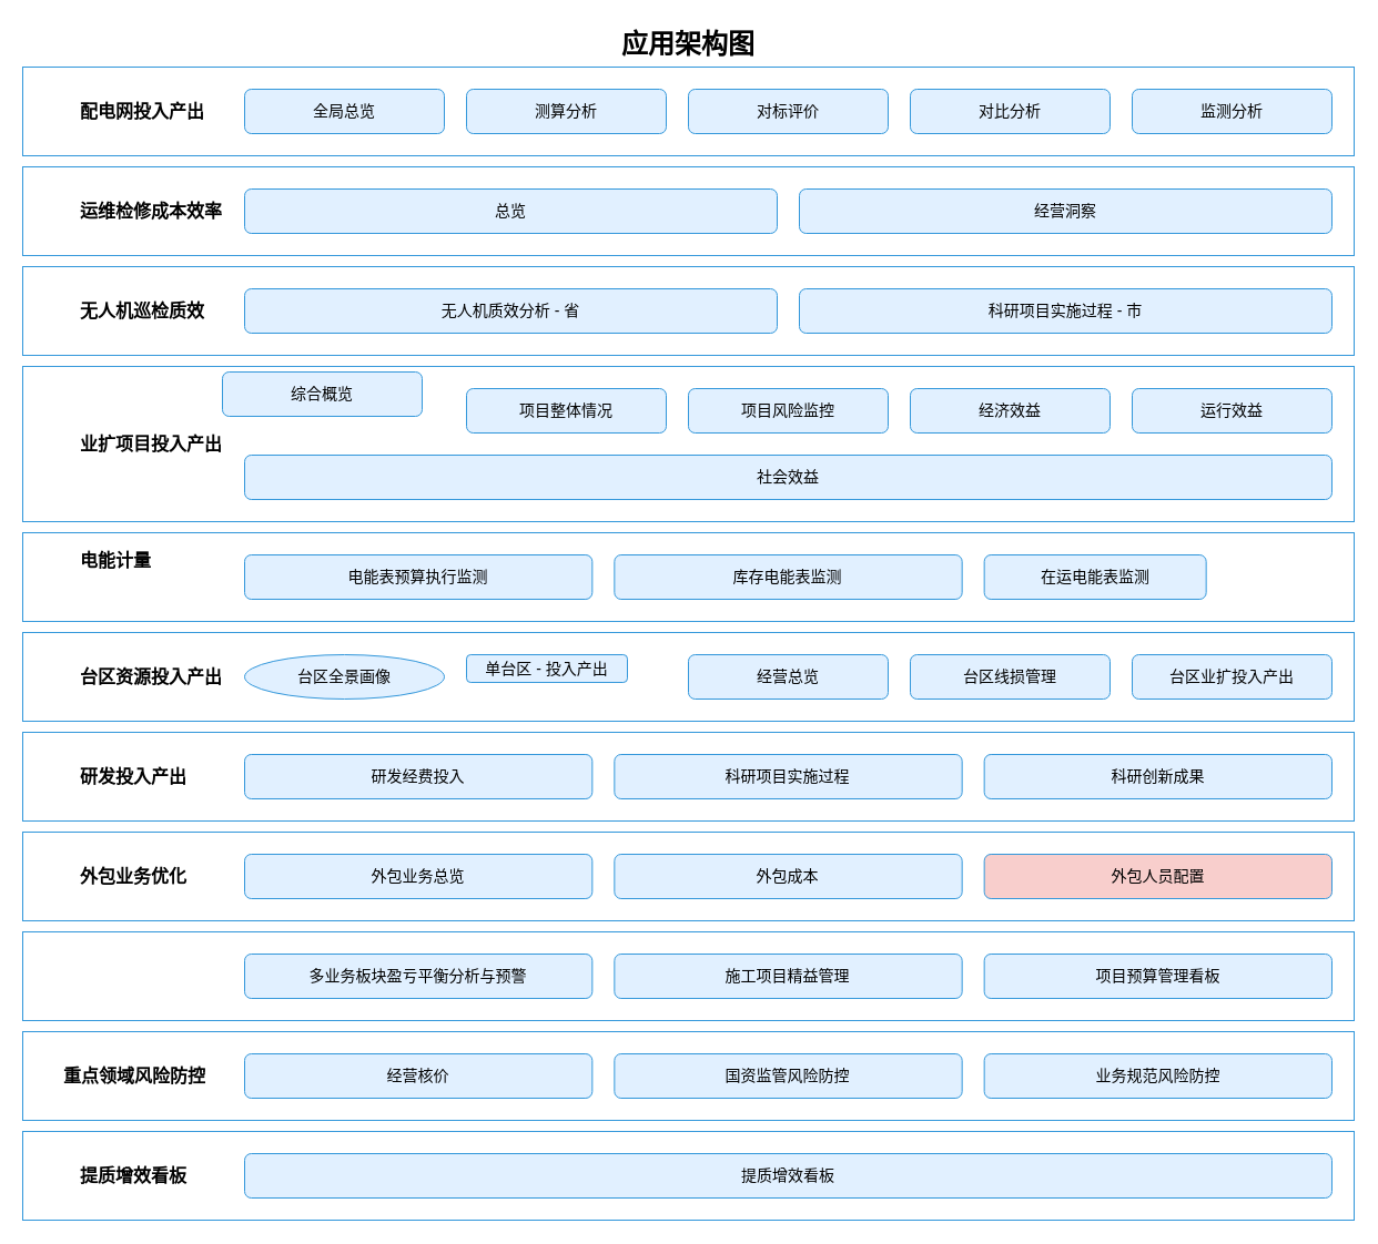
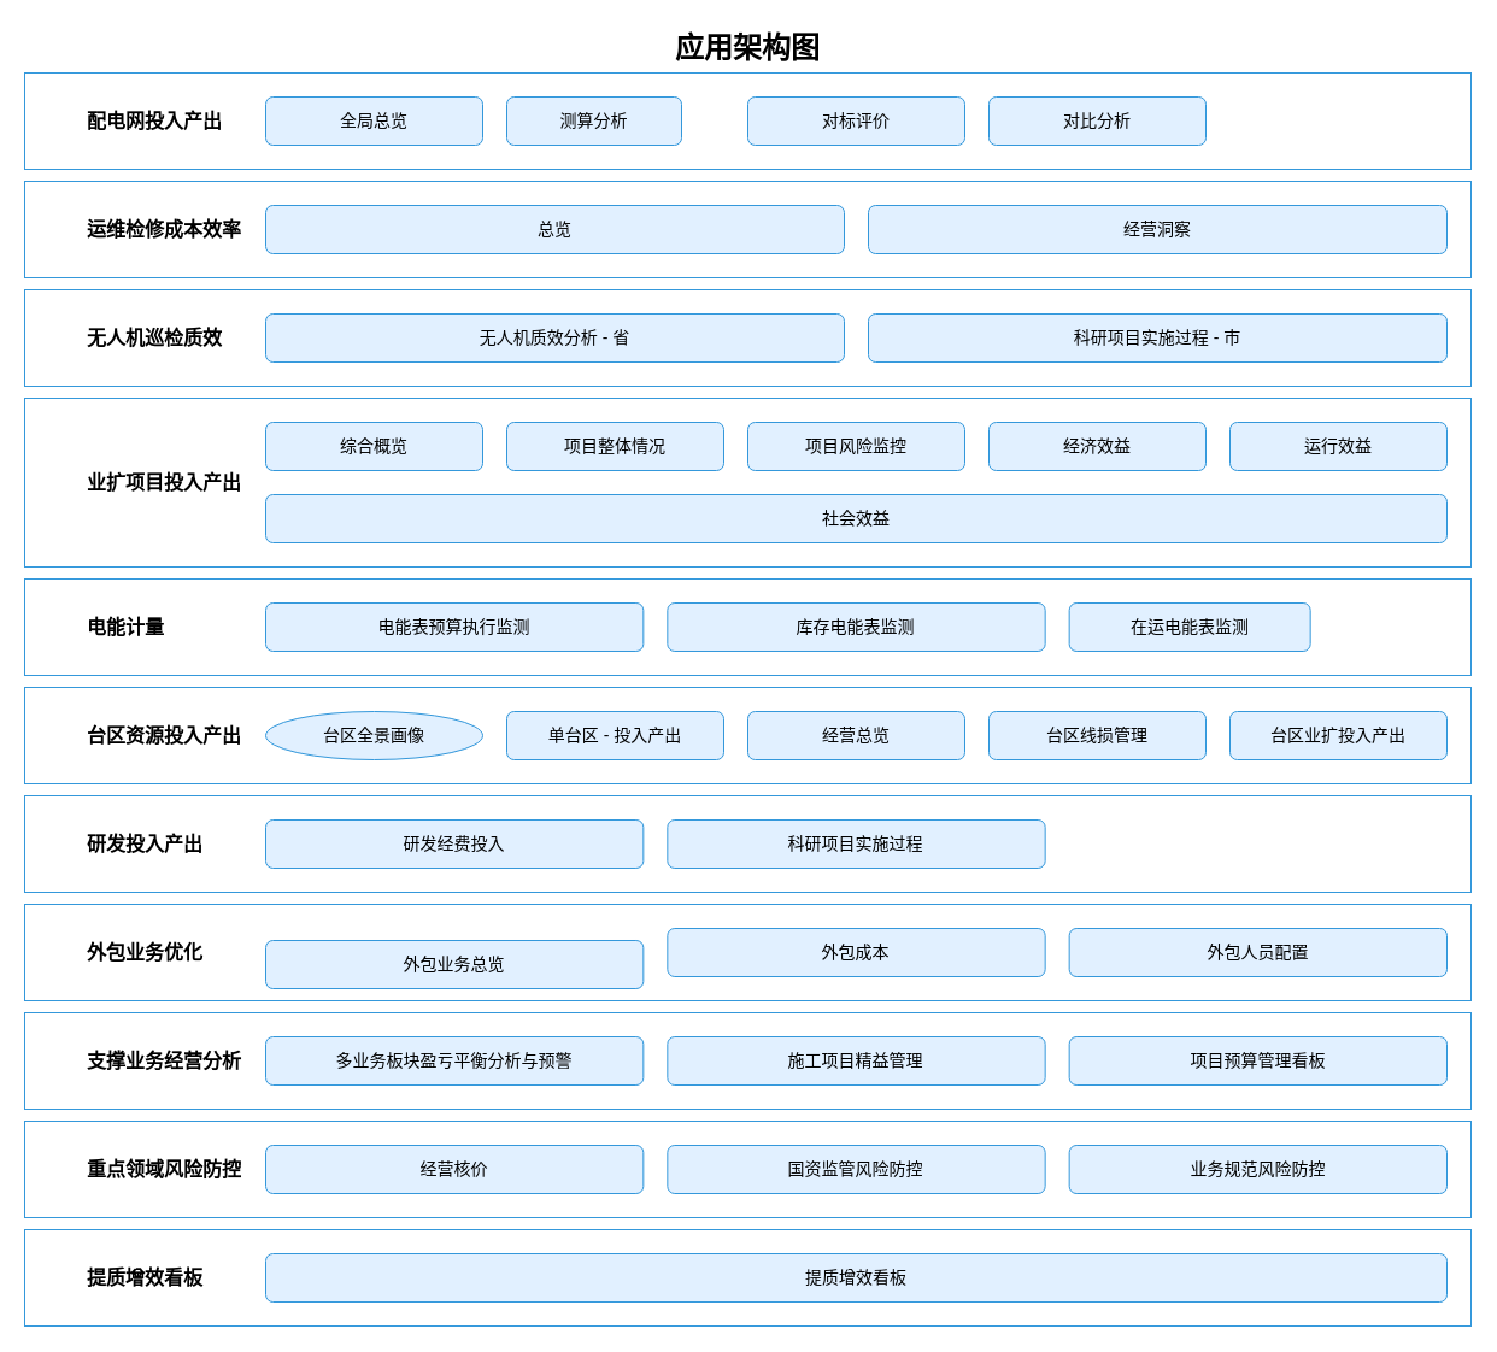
  <mxCell id="0" />
  <mxCell id="1" parent="0" />
  <mxCell id="2" value="应用架构图" style="text;align=center;verticalAlign=middle;whiteSpace=wrap;html=1;fontSize=24;fontStyle=1" parent="1" vertex="1"><mxGeometry x="495" y="20" width="250" height="40" as="geometry" /></mxCell>
  <mxCell id="3" value="" style="rounded=0;whiteSpace=wrap;html=1;fillColor=none;strokeColor=#3498db" parent="1" vertex="1"><mxGeometry x="20" y="60" width="1200" height="80" as="geometry" /></mxCell>
  <mxCell id="4" value="配电网投入产出" style="text;align=left;verticalAlign=middle;whiteSpace=wrap;html=1;fontSize=16;fontStyle=1" parent="1" vertex="1"><mxGeometry x="70" y="85" width="140" height="30" as="geometry" /></mxCell>
  <mxCell id="5" value="全局总览" style="rounded=1;whiteSpace=wrap;html=1;fillColor=#e1f0ff;strokeColor=#3498db;fontSize=14" parent="1" vertex="1"><mxGeometry x="220" y="80" width="180" height="40" as="geometry" /></mxCell>
- <mxCell id="6" value="测算分析" style="rounded=1;whiteSpace=wrap;html=1;fillColor=#e1f0ff;strokeColor=#3498db;fontSize=14" parent="1" vertex="1"><mxGeometry x="420" y="80" width="180" height="40" as="geometry" /></mxCell>
+ <mxCell id="6" value="测算分析" style="rounded=1;whiteSpace=wrap;html=1;fillColor=#e1f0ff;strokeColor=#3498db;fontSize=14" parent="1" vertex="1"><mxGeometry x="420" y="80" width="145" height="40" as="geometry" /></mxCell>
  <mxCell id="7" value="对标评价" style="rounded=1;whiteSpace=wrap;html=1;fillColor=#e1f0ff;strokeColor=#3498db;fontSize=14" parent="1" vertex="1"><mxGeometry x="620" y="80" width="180" height="40" as="geometry" /></mxCell>
  <mxCell id="8" value="对比分析" style="rounded=1;whiteSpace=wrap;html=1;fillColor=#e1f0ff;strokeColor=#3498db;fontSize=14" parent="1" vertex="1"><mxGeometry x="820" y="80" width="180" height="40" as="geometry" /></mxCell>
- <mxCell id="9" value="监测分析" style="rounded=1;whiteSpace=wrap;html=1;fillColor=#e1f0ff;strokeColor=#3498db;fontSize=14" parent="1" vertex="1"><mxGeometry x="1020" y="80" width="180" height="40" as="geometry" /></mxCell>
  <mxCell id="10" value="" style="rounded=0;whiteSpace=wrap;html=1;fillColor=none;strokeColor=#3498db" parent="1" vertex="1"><mxGeometry x="20" y="150" width="1200" height="80" as="geometry" /></mxCell>
  <mxCell id="11" value="运维检修成本效率" style="text;align=left;verticalAlign=middle;whiteSpace=wrap;html=1;fontSize=16;fontStyle=1" parent="1" vertex="1"><mxGeometry x="70" y="175" width="140" height="30" as="geometry" /></mxCell>
  <mxCell id="12" value="总览" style="rounded=1;whiteSpace=wrap;html=1;fillColor=#e1f0ff;strokeColor=#3498db;fontSize=14" parent="1" vertex="1"><mxGeometry x="220" y="170" width="480" height="40" as="geometry" /></mxCell>
  <mxCell id="13" value="经营洞察" style="rounded=1;whiteSpace=wrap;html=1;fillColor=#e1f0ff;strokeColor=#3498db;fontSize=14" parent="1" vertex="1"><mxGeometry x="720" y="170" width="480" height="40" as="geometry" /></mxCell>
  <mxCell id="14" value="" style="rounded=0;whiteSpace=wrap;html=1;fillColor=none;strokeColor=#3498db" parent="1" vertex="1"><mxGeometry x="20" y="240" width="1200" height="80" as="geometry" /></mxCell>
  <mxCell id="15" value="无人机巡检质效" style="text;align=left;verticalAlign=middle;whiteSpace=wrap;html=1;fontSize=16;fontStyle=1" parent="1" vertex="1"><mxGeometry x="70" y="265" width="140" height="30" as="geometry" /></mxCell>
  <mxCell id="16" value="无人机质效分析 - 省" style="rounded=1;whiteSpace=wrap;html=1;fillColor=#e1f0ff;strokeColor=#3498db;fontSize=14" parent="1" vertex="1"><mxGeometry x="220" y="260" width="480" height="40" as="geometry" /></mxCell>
  <mxCell id="17" value="科研项目实施过程 - 市" style="rounded=1;whiteSpace=wrap;html=1;fillColor=#e1f0ff;strokeColor=#3498db;fontSize=14" parent="1" vertex="1"><mxGeometry x="720" y="260" width="480" height="40" as="geometry" /></mxCell>
  <mxCell id="18" value="" style="rounded=0;whiteSpace=wrap;html=1;fillColor=none;strokeColor=#3498db" parent="1" vertex="1"><mxGeometry x="20" y="330" width="1200" height="140" as="geometry" /></mxCell>
  <mxCell id="19" value="业扩项目投入产出" style="text;align=left;verticalAlign=middle;whiteSpace=wrap;html=1;fontSize=16;fontStyle=1" parent="1" vertex="1"><mxGeometry x="70" y="385" width="140" height="30" as="geometry" /></mxCell>
- <mxCell id="20" value="综合概览" style="rounded=1;whiteSpace=wrap;html=1;fillColor=#e1f0ff;strokeColor=#3498db;fontSize=14" parent="1" vertex="1"><mxGeometry x="200" y="335" width="180" height="40" as="geometry" /></mxCell>
+ <mxCell id="20" value="综合概览" style="rounded=1;whiteSpace=wrap;html=1;fillColor=#e1f0ff;strokeColor=#3498db;fontSize=14" parent="1" vertex="1"><mxGeometry x="220" y="350" width="180" height="40" as="geometry" /></mxCell>
  <mxCell id="21" value="项目整体情况" style="rounded=1;whiteSpace=wrap;html=1;fillColor=#e1f0ff;strokeColor=#3498db;fontSize=14" parent="1" vertex="1"><mxGeometry x="420" y="350" width="180" height="40" as="geometry" /></mxCell>
  <mxCell id="22" value="项目风险监控" style="rounded=1;whiteSpace=wrap;html=1;fillColor=#e1f0ff;strokeColor=#3498db;fontSize=14" parent="1" vertex="1"><mxGeometry x="620" y="350" width="180" height="40" as="geometry" /></mxCell>
  <mxCell id="23" value="经济效益" style="rounded=1;whiteSpace=wrap;html=1;fillColor=#e1f0ff;strokeColor=#3498db;fontSize=14" parent="1" vertex="1"><mxGeometry x="820" y="350" width="180" height="40" as="geometry" /></mxCell>
  <mxCell id="24" value="运行效益" style="rounded=1;whiteSpace=wrap;html=1;fillColor=#e1f0ff;strokeColor=#3498db;fontSize=14" parent="1" vertex="1"><mxGeometry x="1020" y="350" width="180" height="40" as="geometry" /></mxCell>
  <mxCell id="25" value="社会效益" style="rounded=1;whiteSpace=wrap;html=1;fillColor=#e1f0ff;strokeColor=#3498db;fontSize=14" parent="1" vertex="1"><mxGeometry x="220" y="410" width="980" height="40" as="geometry" /></mxCell>
  <mxCell id="26" value="" style="rounded=0;whiteSpace=wrap;html=1;fillColor=none;strokeColor=#3498db" parent="1" vertex="1"><mxGeometry x="20" y="480" width="1200" height="80" as="geometry" /></mxCell>
- <mxCell id="27" value="电能计量" style="text;align=left;verticalAlign=middle;whiteSpace=wrap;html=1;fontSize=16;fontStyle=1" parent="1" vertex="1"><mxGeometry x="70" y="490" width="140" height="30" as="geometry" /></mxCell>
+ <mxCell id="27" value="电能计量" style="text;align=left;verticalAlign=middle;whiteSpace=wrap;html=1;fontSize=16;fontStyle=1" parent="1" vertex="1"><mxGeometry x="70" y="505" width="140" height="30" as="geometry" /></mxCell>
  <mxCell id="28" value="电能表预算执行监测" style="rounded=1;whiteSpace=wrap;html=1;fillColor=#e1f0ff;strokeColor=#3498db;fontSize=14" parent="1" vertex="1"><mxGeometry x="220" y="500" width="313.333" height="40" as="geometry" /></mxCell>
  <mxCell id="29" value="库存电能表监测" style="rounded=1;whiteSpace=wrap;html=1;fillColor=#e1f0ff;strokeColor=#3498db;fontSize=14" parent="1" vertex="1"><mxGeometry x="553.333" y="500" width="313.333" height="40" as="geometry" /></mxCell>
  <mxCell id="30" value="在运电能表监测" style="rounded=1;whiteSpace=wrap;html=1;fillColor=#e1f0ff;strokeColor=#3498db;fontSize=14" parent="1" vertex="1"><mxGeometry x="886.667" y="500" width="200" height="40" as="geometry" /></mxCell>
  <mxCell id="31" value="" style="rounded=0;whiteSpace=wrap;html=1;fillColor=none;strokeColor=#3498db" parent="1" vertex="1"><mxGeometry x="20" y="570" width="1200" height="80" as="geometry" /></mxCell>
  <mxCell id="32" value="台区资源投入产出" style="text;align=left;verticalAlign=middle;whiteSpace=wrap;html=1;fontSize=16;fontStyle=1" parent="1" vertex="1"><mxGeometry x="70" y="595" width="140" height="30" as="geometry" /></mxCell>
  <mxCell id="33" value="台区全景画像" style="ellipse;whiteSpace=wrap;html=1;fillColor=#e1f0ff;strokeColor=#3498db;fontSize=14;" parent="1" vertex="1"><mxGeometry x="220" y="590" width="180" height="40" as="geometry" /></mxCell>
- <mxCell id="34" value="单台区 - 投入产出" style="rounded=1;whiteSpace=wrap;html=1;fillColor=#e1f0ff;strokeColor=#3498db;fontSize=14" parent="1" vertex="1"><mxGeometry x="420" y="590" width="145" height="25" as="geometry" /></mxCell>
+ <mxCell id="34" value="单台区 - 投入产出" style="rounded=1;whiteSpace=wrap;html=1;fillColor=#e1f0ff;strokeColor=#3498db;fontSize=14" parent="1" vertex="1"><mxGeometry x="420" y="590" width="180" height="40" as="geometry" /></mxCell>
  <mxCell id="35" value="经营总览" style="rounded=1;whiteSpace=wrap;html=1;fillColor=#e1f0ff;strokeColor=#3498db;fontSize=14" parent="1" vertex="1"><mxGeometry x="620" y="590" width="180" height="40" as="geometry" /></mxCell>
  <mxCell id="36" value="台区线损管理" style="rounded=1;whiteSpace=wrap;html=1;fillColor=#e1f0ff;strokeColor=#3498db;fontSize=14" parent="1" vertex="1"><mxGeometry x="820" y="590" width="180" height="40" as="geometry" /></mxCell>
  <mxCell id="37" value="台区业扩投入产出" style="rounded=1;whiteSpace=wrap;html=1;fillColor=#e1f0ff;strokeColor=#3498db;fontSize=14" parent="1" vertex="1"><mxGeometry x="1020" y="590" width="180" height="40" as="geometry" /></mxCell>
  <mxCell id="38" value="" style="rounded=0;whiteSpace=wrap;html=1;fillColor=none;strokeColor=#3498db" parent="1" vertex="1"><mxGeometry x="20" y="660" width="1200" height="80" as="geometry" /></mxCell>
  <mxCell id="39" value="研发投入产出" style="text;align=left;verticalAlign=middle;whiteSpace=wrap;html=1;fontSize=16;fontStyle=1" parent="1" vertex="1"><mxGeometry x="70" y="685" width="140" height="30" as="geometry" /></mxCell>
  <mxCell id="40" value="研发经费投入" style="rounded=1;whiteSpace=wrap;html=1;fillColor=#e1f0ff;strokeColor=#3498db;fontSize=14" parent="1" vertex="1"><mxGeometry x="220" y="680" width="313.333" height="40" as="geometry" /></mxCell>
  <mxCell id="41" value="科研项目实施过程" style="rounded=1;whiteSpace=wrap;html=1;fillColor=#e1f0ff;strokeColor=#3498db;fontSize=14" parent="1" vertex="1"><mxGeometry x="553.333" y="680" width="313.333" height="40" as="geometry" /></mxCell>
- <mxCell id="42" value="科研创新成果" style="rounded=1;whiteSpace=wrap;html=1;fillColor=#e1f0ff;strokeColor=#3498db;fontSize=14" parent="1" vertex="1"><mxGeometry x="886.667" y="680" width="313.333" height="40" as="geometry" /></mxCell>
  <mxCell id="43" value="" style="rounded=0;whiteSpace=wrap;html=1;fillColor=none;strokeColor=#3498db" parent="1" vertex="1"><mxGeometry x="20" y="750" width="1200" height="80" as="geometry" /></mxCell>
  <mxCell id="44" value="外包业务优化" style="text;align=left;verticalAlign=middle;whiteSpace=wrap;html=1;fontSize=16;fontStyle=1" parent="1" vertex="1"><mxGeometry x="70" y="775" width="140" height="30" as="geometry" /></mxCell>
- <mxCell id="45" value="外包业务总览" style="rounded=1;whiteSpace=wrap;html=1;fillColor=#e1f0ff;strokeColor=#3498db;fontSize=14" parent="1" vertex="1"><mxGeometry x="220" y="770" width="313.333" height="40" as="geometry" /></mxCell>
+ <mxCell id="45" value="外包业务总览" style="rounded=1;whiteSpace=wrap;html=1;fillColor=#e1f0ff;strokeColor=#3498db;fontSize=14" parent="1" vertex="1"><mxGeometry x="220" y="780" width="313.333" height="40" as="geometry" /></mxCell>
  <mxCell id="46" value="外包成本" style="rounded=1;whiteSpace=wrap;html=1;fillColor=#e1f0ff;strokeColor=#3498db;fontSize=14" parent="1" vertex="1"><mxGeometry x="553.333" y="770" width="313.333" height="40" as="geometry" /></mxCell>
- <mxCell id="47" value="外包人员配置" style="rounded=1;whiteSpace=wrap;html=1;fillColor=#f8cecc;strokeColor=#3498db;fontSize=14;" parent="1" vertex="1"><mxGeometry x="886.667" y="770" width="313.333" height="40" as="geometry" /></mxCell>
+ <mxCell id="47" value="外包人员配置" style="rounded=1;whiteSpace=wrap;html=1;fillColor=#e1f0ff;strokeColor=#3498db;fontSize=14" parent="1" vertex="1"><mxGeometry x="886.667" y="770" width="313.333" height="40" as="geometry" /></mxCell>
  <mxCell id="48" value="" style="rounded=0;whiteSpace=wrap;html=1;fillColor=none;strokeColor=#3498db" parent="1" vertex="1"><mxGeometry x="20" y="840" width="1200" height="80" as="geometry" /></mxCell>
+ <mxCell id="49" value="支撑业务经营分析" style="text;align=left;verticalAlign=middle;whiteSpace=wrap;html=1;fontSize=16;fontStyle=1" parent="1" vertex="1"><mxGeometry x="70" y="865" width="140" height="30" as="geometry" /></mxCell>
  <mxCell id="50" value="多业务板块盈亏平衡分析与预警" style="rounded=1;whiteSpace=wrap;html=1;fillColor=#e1f0ff;strokeColor=#3498db;fontSize=14" parent="1" vertex="1"><mxGeometry x="220" y="860" width="313.333" height="40" as="geometry" /></mxCell>
  <mxCell id="51" value="施工项目精益管理" style="rounded=1;whiteSpace=wrap;html=1;fillColor=#e1f0ff;strokeColor=#3498db;fontSize=14" parent="1" vertex="1"><mxGeometry x="553.333" y="860" width="313.333" height="40" as="geometry" /></mxCell>
  <mxCell id="52" value="项目预算管理看板" style="rounded=1;whiteSpace=wrap;html=1;fillColor=#e1f0ff;strokeColor=#3498db;fontSize=14" parent="1" vertex="1"><mxGeometry x="886.667" y="860" width="313.333" height="40" as="geometry" /></mxCell>
  <mxCell id="53" value="" style="rounded=0;whiteSpace=wrap;html=1;fillColor=none;strokeColor=#3498db" parent="1" vertex="1"><mxGeometry x="20" y="930" width="1200" height="80" as="geometry" /></mxCell>
- <mxCell id="54" value="重点领域风险防控" style="text;align=left;verticalAlign=middle;whiteSpace=wrap;html=1;fontSize=16;fontStyle=1" parent="1" vertex="1"><mxGeometry x="55" y="955" width="140" height="30" as="geometry" /></mxCell>
+ <mxCell id="54" value="重点领域风险防控" style="text;align=left;verticalAlign=middle;whiteSpace=wrap;html=1;fontSize=16;fontStyle=1" parent="1" vertex="1"><mxGeometry x="70" y="955" width="140" height="30" as="geometry" /></mxCell>
  <mxCell id="55" value="经营核价" style="rounded=1;whiteSpace=wrap;html=1;fillColor=#e1f0ff;strokeColor=#3498db;fontSize=14" parent="1" vertex="1"><mxGeometry x="220" y="950" width="313.333" height="40" as="geometry" /></mxCell>
  <mxCell id="56" value="国资监管风险防控" style="rounded=1;whiteSpace=wrap;html=1;fillColor=#e1f0ff;strokeColor=#3498db;fontSize=14" parent="1" vertex="1"><mxGeometry x="553.333" y="950" width="313.333" height="40" as="geometry" /></mxCell>
  <mxCell id="57" value="业务规范风险防控" style="rounded=1;whiteSpace=wrap;html=1;fillColor=#e1f0ff;strokeColor=#3498db;fontSize=14" parent="1" vertex="1"><mxGeometry x="886.667" y="950" width="313.333" height="40" as="geometry" /></mxCell>
  <mxCell id="58" value="" style="rounded=0;whiteSpace=wrap;html=1;fillColor=none;strokeColor=#3498db" parent="1" vertex="1"><mxGeometry x="20" y="1020" width="1200" height="80" as="geometry" /></mxCell>
  <mxCell id="59" value="提质增效看板" style="text;align=left;verticalAlign=middle;whiteSpace=wrap;html=1;fontSize=16;fontStyle=1" parent="1" vertex="1"><mxGeometry x="70" y="1045" width="140" height="30" as="geometry" /></mxCell>
  <mxCell id="60" value="提质增效看板" style="rounded=1;whiteSpace=wrap;html=1;fillColor=#e1f0ff;strokeColor=#3498db;fontSize=14" parent="1" vertex="1"><mxGeometry x="220" y="1040" width="980" height="40" as="geometry" /></mxCell>
